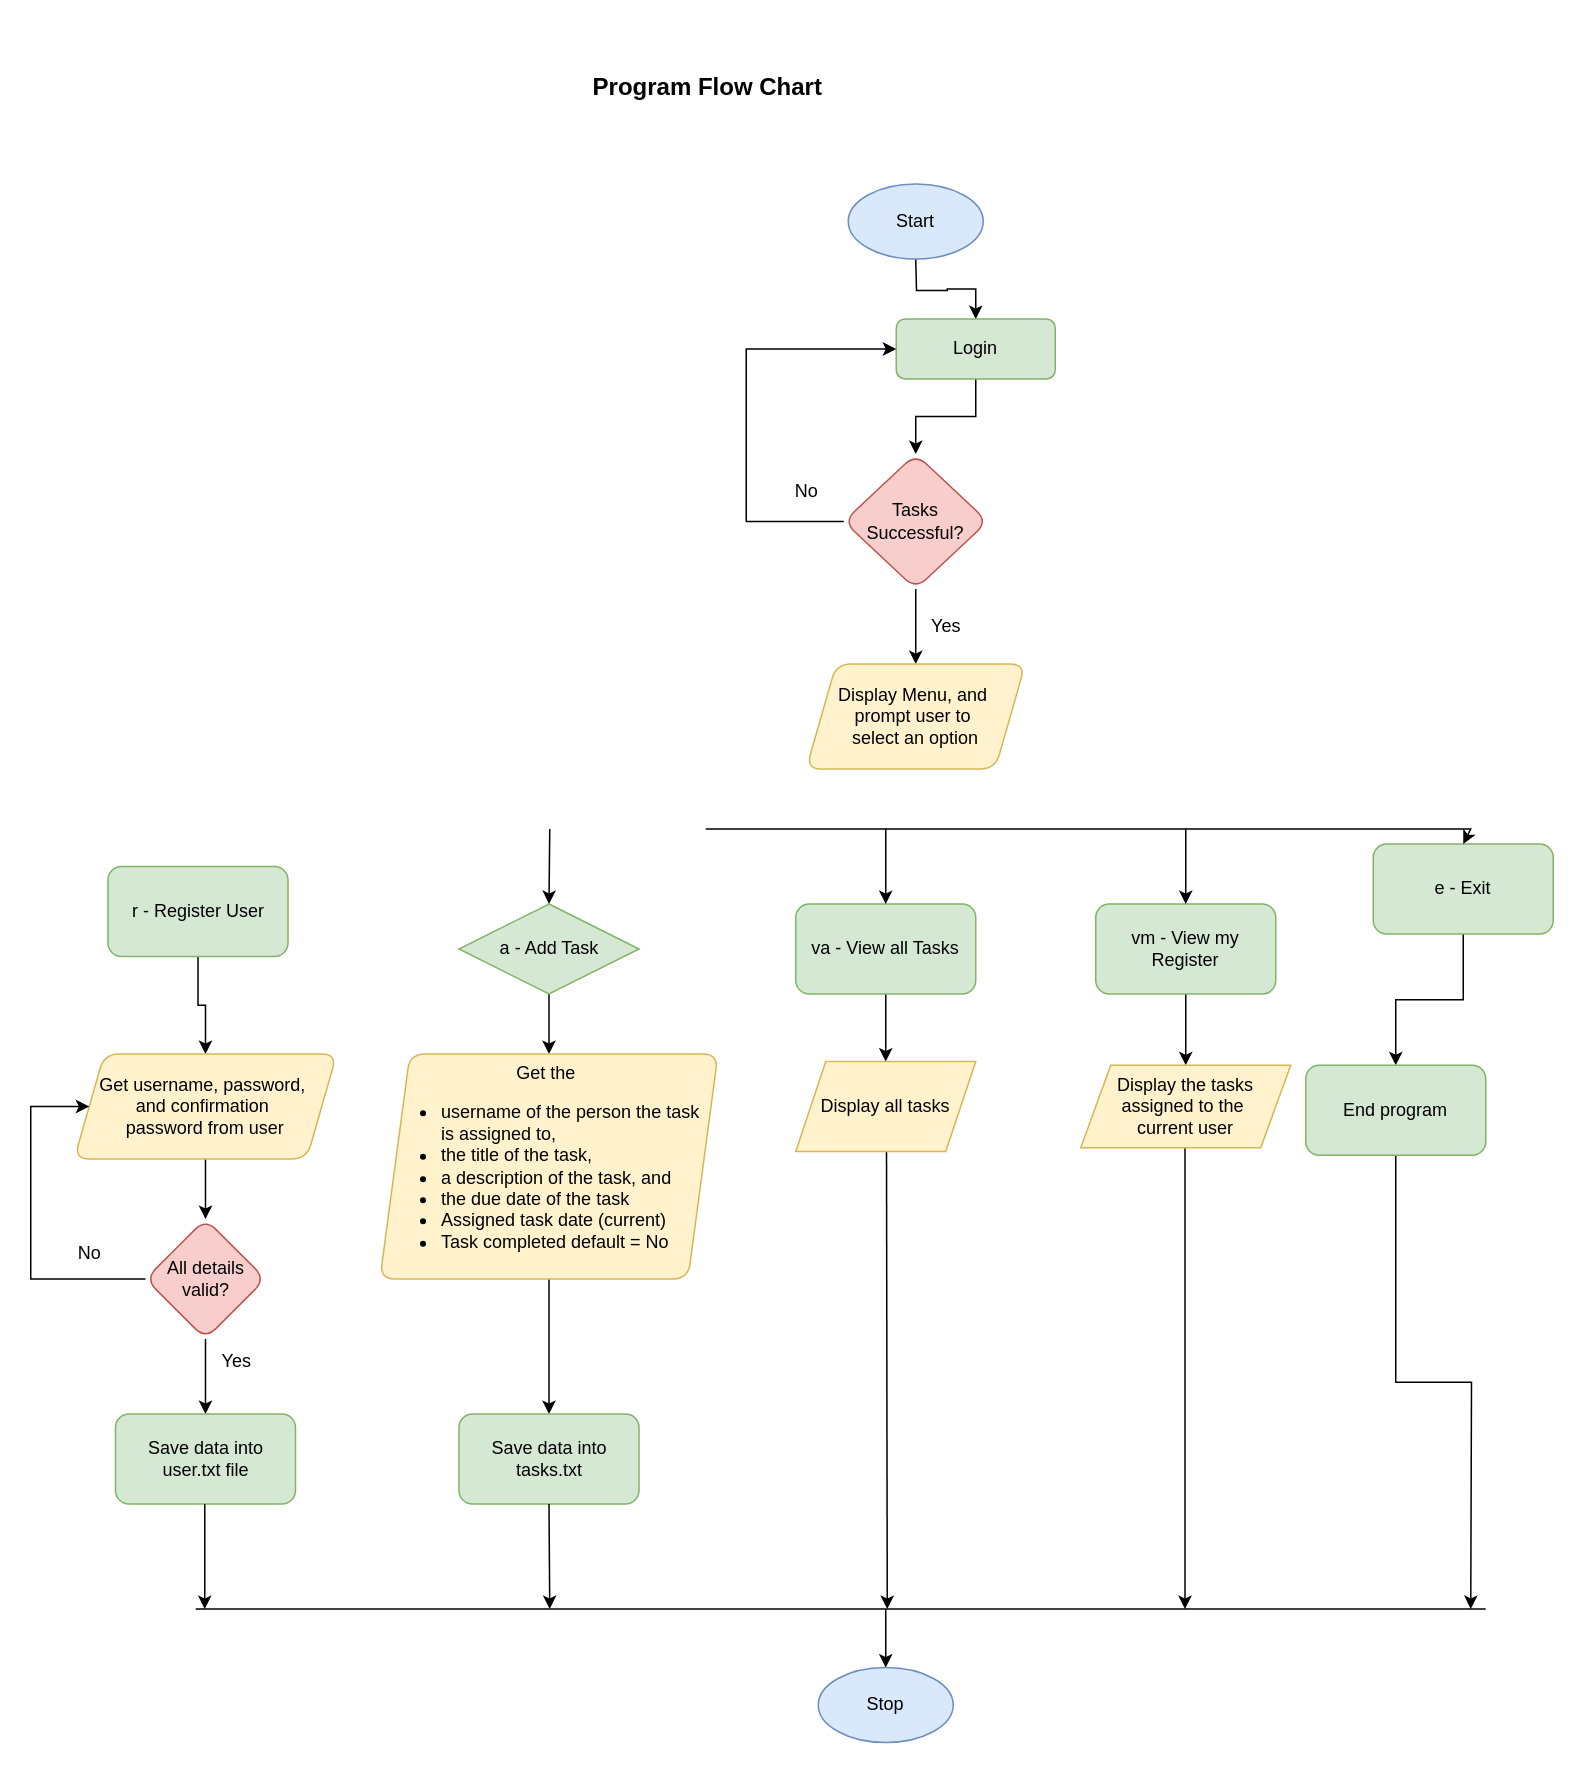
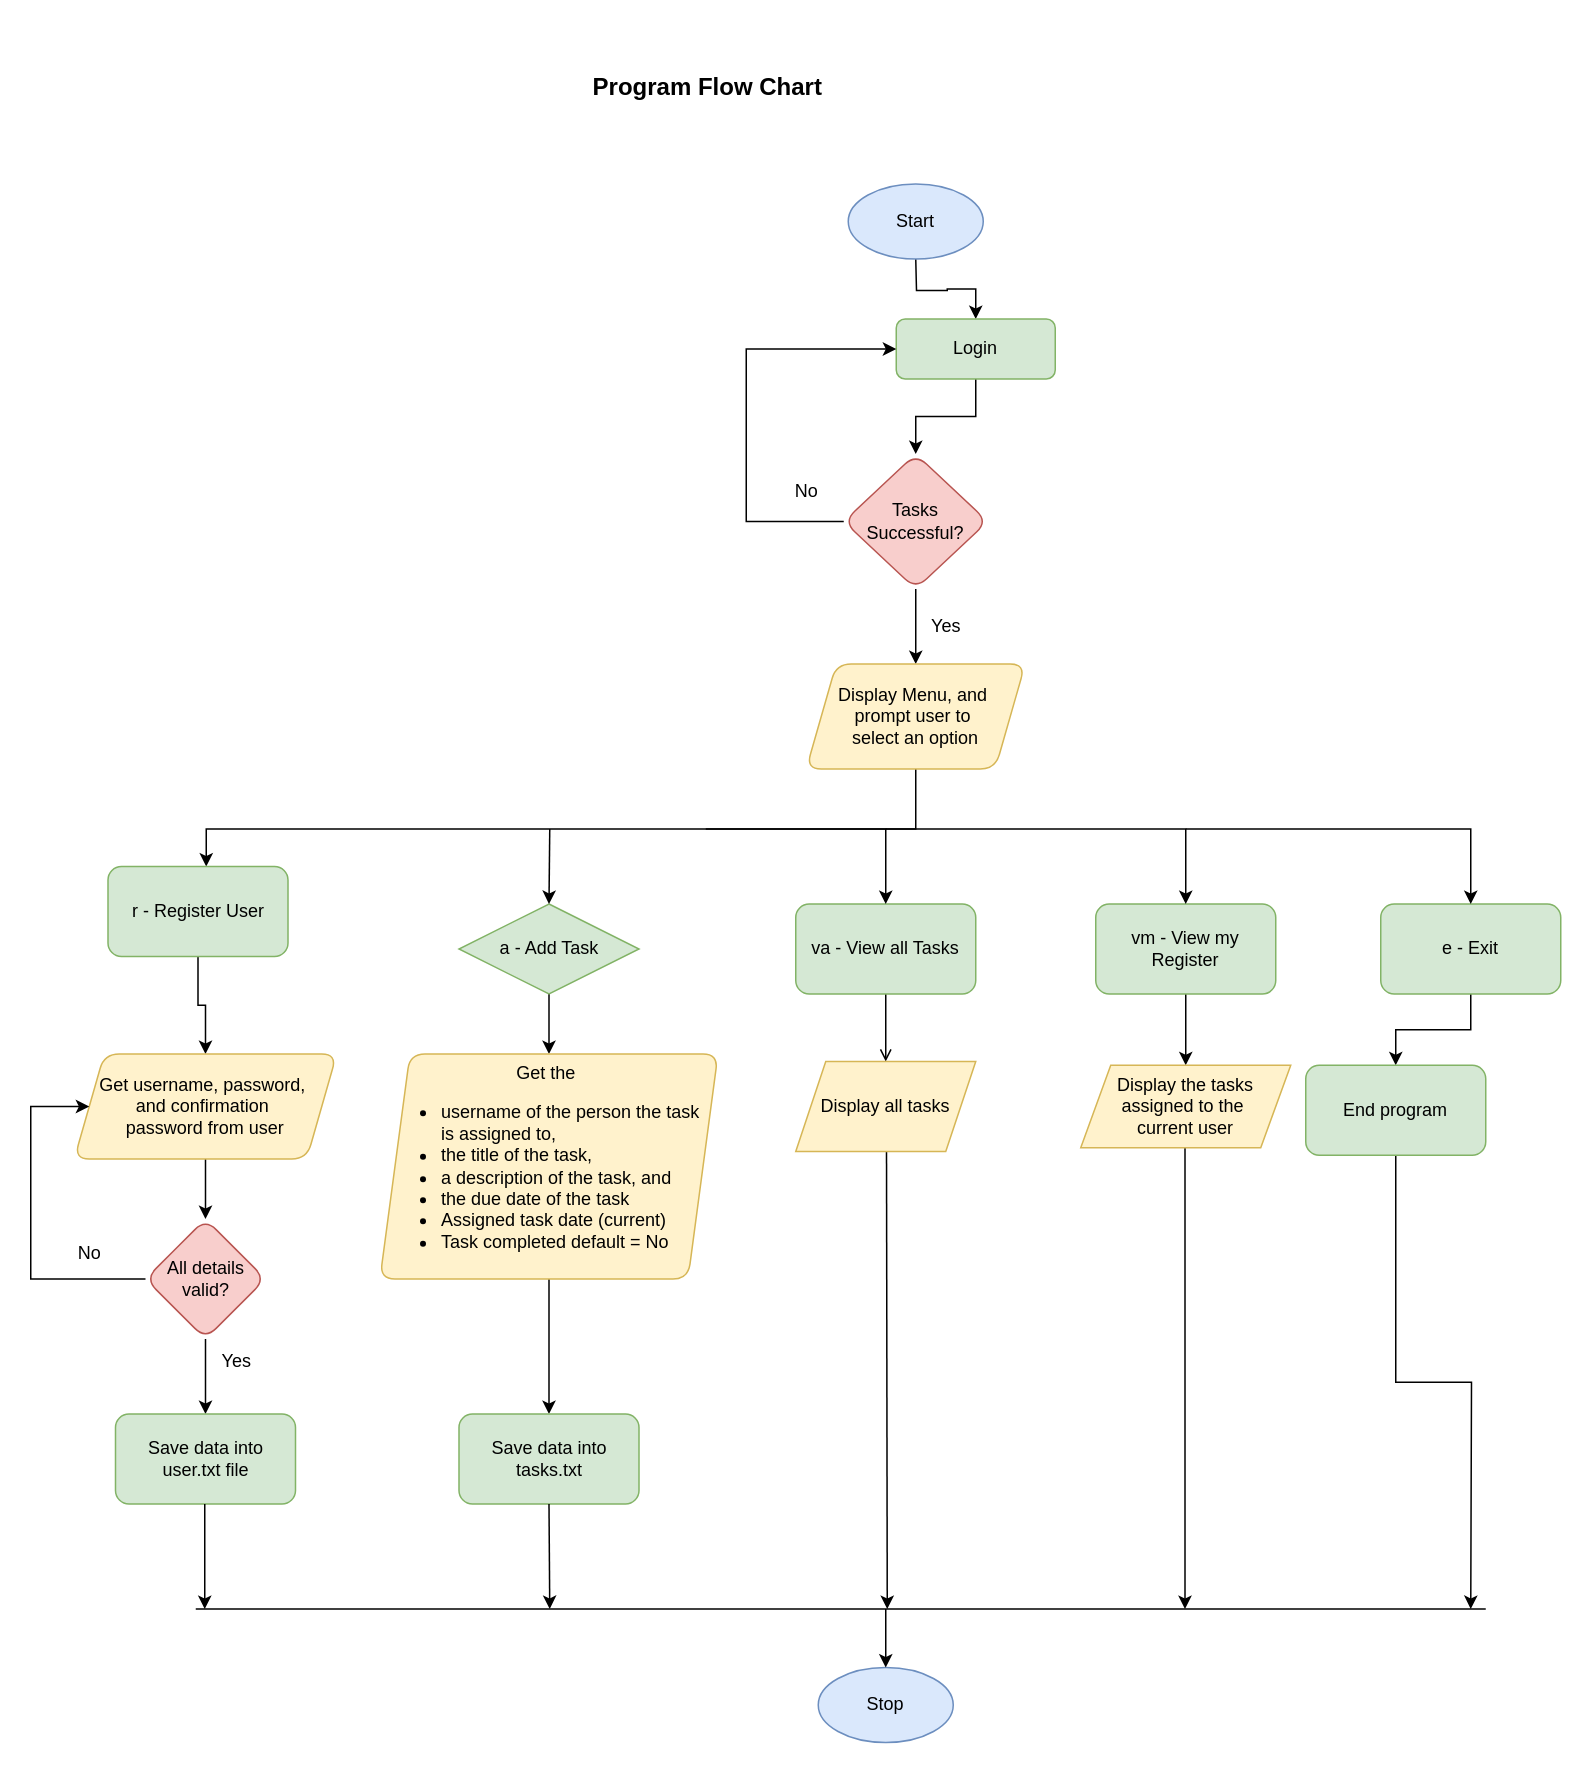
  <mxCell id="0" />
  <mxCell id="1" parent="0" />
  <mxCell id="2" value="&lt;h1&gt;&lt;b&gt;&lt;font style=&quot;font-size: 16px;&quot;&gt;Program Flow Chart&lt;/font&gt;&lt;/b&gt;&lt;/h1&gt;" style="text;html=1;align=center;verticalAlign=middle;resizable=0;points=[];autosize=1;strokeColor=none;fillColor=none;" vertex="1" parent="1"><mxGeometry x="380.5" y="20" width="180" height="70" as="geometry" /></mxCell>
  <mxCell id="3" value="" style="edgeStyle=orthogonalEdgeStyle;rounded=0;orthogonalLoop=1;jettySize=auto;html=1;" edge="1" parent="1" target="6"><mxGeometry relative="1" as="geometry"><mxPoint x="610" y="172" as="sourcePoint" /></mxGeometry></mxCell>
  <mxCell id="4" value="Start" style="ellipse;whiteSpace=wrap;html=1;fillColor=#dae8fc;strokeColor=#6c8ebf;" vertex="1" parent="1"><mxGeometry x="565" y="122" width="90" height="50" as="geometry" /></mxCell>
  <mxCell id="5" value="" style="edgeStyle=orthogonalEdgeStyle;rounded=0;orthogonalLoop=1;jettySize=auto;html=1;" edge="1" parent="1" source="6" target="9"><mxGeometry relative="1" as="geometry" /></mxCell>
  <mxCell id="6" value="Login" style="rounded=1;whiteSpace=wrap;html=1;fillColor=#d5e8d4;strokeColor=#82b366;" vertex="1" parent="1"><mxGeometry x="597" y="212" width="106" height="40" as="geometry" /></mxCell>
  <mxCell id="7" value="" style="edgeStyle=orthogonalEdgeStyle;rounded=0;orthogonalLoop=1;jettySize=auto;html=1;entryX=0;entryY=0.5;entryDx=0;entryDy=0;" edge="1" parent="1" source="9" target="6"><mxGeometry relative="1" as="geometry"><mxPoint x="496" y="202" as="targetPoint" /><Array as="points"><mxPoint x="497" y="347" /><mxPoint x="497" y="232" /></Array></mxGeometry></mxCell>
  <mxCell id="8" value="" style="edgeStyle=orthogonalEdgeStyle;rounded=0;orthogonalLoop=1;jettySize=auto;html=1;" edge="1" parent="1" source="9" target="12"><mxGeometry relative="1" as="geometry" /></mxCell>
  <mxCell id="9" value="Tasks Successful?" style="rhombus;whiteSpace=wrap;html=1;rounded=1;fillColor=#f8cecc;strokeColor=#b85450;" vertex="1" parent="1"><mxGeometry x="562" y="302" width="96" height="90" as="geometry" /></mxCell>
  <mxCell id="10" value="No" style="text;html=1;align=center;verticalAlign=middle;resizable=0;points=[];autosize=1;strokeColor=none;fillColor=none;" vertex="1" parent="1"><mxGeometry x="517" y="312" width="40" height="30" as="geometry" /></mxCell>
+ <mxCell id="11" value="" style="edgeStyle=orthogonalEdgeStyle;rounded=0;orthogonalLoop=1;jettySize=auto;html=1;exitX=0.5;exitY=1;exitDx=0;exitDy=0;" edge="1" parent="1" source="12" target="15"><mxGeometry relative="1" as="geometry"><Array as="points"><mxPoint x="610" y="552" /><mxPoint x="137" y="552" /></Array></mxGeometry></mxCell>
  <mxCell id="12" value="Display Menu, and&amp;nbsp;&lt;div&gt;prompt user to&amp;nbsp;&lt;/div&gt;&lt;div&gt;select an option&lt;/div&gt;" style="shape=parallelogram;perimeter=parallelogramPerimeter;whiteSpace=wrap;html=1;fixedSize=1;rounded=1;fillColor=#fff2cc;strokeColor=#d6b656;" vertex="1" parent="1"><mxGeometry x="537" y="442" width="146" height="70" as="geometry" /></mxCell>
  <mxCell id="13" value="Yes" style="text;html=1;align=center;verticalAlign=middle;resizable=0;points=[];autosize=1;strokeColor=none;fillColor=none;" vertex="1" parent="1"><mxGeometry x="610" y="402" width="40" height="30" as="geometry" /></mxCell>
  <mxCell id="14" value="" style="edgeStyle=orthogonalEdgeStyle;rounded=0;orthogonalLoop=1;jettySize=auto;html=1;" edge="1" parent="1" source="15" target="17"><mxGeometry relative="1" as="geometry" /></mxCell>
  <mxCell id="15" value="r - Register User" style="whiteSpace=wrap;html=1;rounded=1;fillColor=#d5e8d4;strokeColor=#82b366;" vertex="1" parent="1"><mxGeometry x="71.5" y="577" width="120" height="60" as="geometry" /></mxCell>
  <mxCell id="16" value="" style="edgeStyle=orthogonalEdgeStyle;rounded=0;orthogonalLoop=1;jettySize=auto;html=1;" edge="1" parent="1" source="17" target="20"><mxGeometry relative="1" as="geometry" /></mxCell>
  <mxCell id="17" value="Get username, password,&amp;nbsp;&lt;div&gt;and confirmation&amp;nbsp;&lt;div&gt;password from user&lt;/div&gt;&lt;/div&gt;" style="shape=parallelogram;perimeter=parallelogramPerimeter;whiteSpace=wrap;html=1;fixedSize=1;rounded=1;fillColor=#fff2cc;strokeColor=#d6b656;" vertex="1" parent="1"><mxGeometry x="49" y="702" width="175" height="70" as="geometry" /></mxCell>
  <mxCell id="18" value="" style="edgeStyle=orthogonalEdgeStyle;rounded=0;orthogonalLoop=1;jettySize=auto;html=1;" edge="1" parent="1" source="20" target="21"><mxGeometry relative="1" as="geometry" /></mxCell>
  <mxCell id="19" value="" style="edgeStyle=orthogonalEdgeStyle;rounded=0;orthogonalLoop=1;jettySize=auto;html=1;entryX=0;entryY=0.5;entryDx=0;entryDy=0;" edge="1" parent="1" source="20" target="17"><mxGeometry relative="1" as="geometry"><mxPoint x="19" y="722" as="targetPoint" /><Array as="points"><mxPoint x="20" y="852" /><mxPoint x="20" y="737" /></Array></mxGeometry></mxCell>
  <mxCell id="20" value="All details valid?" style="rhombus;whiteSpace=wrap;html=1;rounded=1;fillColor=#f8cecc;strokeColor=#b85450;" vertex="1" parent="1"><mxGeometry x="96.5" y="812" width="80" height="80" as="geometry" /></mxCell>
  <mxCell id="21" value="Save data into user.txt file" style="whiteSpace=wrap;html=1;rounded=1;fillColor=#d5e8d4;strokeColor=#82b366;" vertex="1" parent="1"><mxGeometry x="76.5" y="942" width="120" height="60" as="geometry" /></mxCell>
  <mxCell id="22" value="Yes" style="text;html=1;align=center;verticalAlign=middle;resizable=0;points=[];autosize=1;strokeColor=none;fillColor=none;" vertex="1" parent="1"><mxGeometry x="136.5" y="892" width="40" height="30" as="geometry" /></mxCell>
  <mxCell id="23" value="No" style="text;html=1;align=center;verticalAlign=middle;resizable=0;points=[];autosize=1;strokeColor=none;fillColor=none;" vertex="1" parent="1"><mxGeometry x="39" y="820" width="40" height="30" as="geometry" /></mxCell>
  <mxCell id="24" value="" style="edgeStyle=orthogonalEdgeStyle;rounded=0;orthogonalLoop=1;jettySize=auto;html=1;" edge="1" parent="1" source="25" target="28"><mxGeometry relative="1" as="geometry" /></mxCell>
  <mxCell id="25" value="a - Add Task" style="rhombus;whiteSpace=wrap;html=1;fillColor=#d5e8d4;strokeColor=#82b366;" vertex="1" parent="1"><mxGeometry x="305.5" y="602" width="120" height="60" as="geometry" /></mxCell>
  <mxCell id="26" value="" style="endArrow=classic;html=1;rounded=0;entryX=0.5;entryY=0;entryDx=0;entryDy=0;" edge="1" parent="1" target="25"><mxGeometry width="50" height="50" relative="1" as="geometry"><mxPoint x="366" y="552" as="sourcePoint" /><mxPoint x="440" y="642" as="targetPoint" /></mxGeometry></mxCell>
  <mxCell id="27" value="" style="edgeStyle=orthogonalEdgeStyle;rounded=0;orthogonalLoop=1;jettySize=auto;html=1;" edge="1" parent="1" source="28" target="29"><mxGeometry relative="1" as="geometry" /></mxCell>
  <mxCell id="28" value="&lt;div&gt;Get the&amp;nbsp;&lt;/div&gt;&lt;div&gt;&lt;ul&gt;&lt;li style=&quot;text-align: left;&quot;&gt;username of the person the task is assigned to,&amp;nbsp;&lt;/li&gt;&lt;li style=&quot;text-align: left;&quot;&gt;the title of&amp;nbsp;&lt;span style=&quot;background-color: initial;&quot;&gt;the task,&amp;nbsp;&lt;/span&gt;&lt;/li&gt;&lt;li style=&quot;text-align: left;&quot;&gt;&lt;span style=&quot;background-color: initial;&quot;&gt;a description of the task, and&lt;/span&gt;&lt;/li&gt;&lt;li style=&quot;text-align: left;&quot;&gt;the due date of the task&lt;/li&gt;&lt;li style=&quot;text-align: left;&quot;&gt;Assigned task date (current)&lt;/li&gt;&lt;li style=&quot;text-align: left;&quot;&gt;Task completed default = No&lt;/li&gt;&lt;/ul&gt;&lt;/div&gt;" style="shape=parallelogram;perimeter=parallelogramPerimeter;whiteSpace=wrap;html=1;fixedSize=1;rounded=1;align=center;fillColor=#fff2cc;strokeColor=#d6b656;" vertex="1" parent="1"><mxGeometry x="252.81" y="702" width="225.37" height="150" as="geometry" /></mxCell>
  <mxCell id="29" value="Save data into tasks.txt" style="whiteSpace=wrap;html=1;rounded=1;fillColor=#d5e8d4;strokeColor=#82b366;" vertex="1" parent="1"><mxGeometry x="305.505" y="942" width="120" height="60" as="geometry" /></mxCell>
- <mxCell id="30" value="" style="edgeStyle=orthogonalEdgeStyle;rounded=0;orthogonalLoop=1;jettySize=auto;html=1;" edge="1" parent="1" source="31" target="45"><mxGeometry relative="1" as="geometry" /></mxCell>
+ <mxCell id="30" value="" style="edgeStyle=orthogonalEdgeStyle;rounded=0;orthogonalLoop=1;jettySize=auto;html=1;endArrow=open;" edge="1" parent="1" source="31" target="45"><mxGeometry relative="1" as="geometry" /></mxCell>
  <mxCell id="31" value="va - View all Tasks" style="whiteSpace=wrap;html=1;rounded=1;fillColor=#d5e8d4;strokeColor=#82b366;" vertex="1" parent="1"><mxGeometry x="530" y="602" width="120" height="60" as="geometry" /></mxCell>
  <mxCell id="32" value="" style="endArrow=classic;html=1;rounded=0;entryX=0.5;entryY=0;entryDx=0;entryDy=0;" edge="1" parent="1" target="31"><mxGeometry width="50" height="50" relative="1" as="geometry"><mxPoint x="470" y="552" as="sourcePoint" /><mxPoint x="580" y="542" as="targetPoint" /><Array as="points"><mxPoint x="590" y="552" /></Array></mxGeometry></mxCell>
  <mxCell id="33" value="" style="edgeStyle=orthogonalEdgeStyle;rounded=0;orthogonalLoop=1;jettySize=auto;html=1;entryX=0.5;entryY=0;entryDx=0;entryDy=0;" edge="1" parent="1" source="34" target="46"><mxGeometry relative="1" as="geometry"><mxPoint x="790" y="702" as="targetPoint" /></mxGeometry></mxCell>
  <mxCell id="34" value="vm - View my Register" style="whiteSpace=wrap;html=1;rounded=1;fillColor=#d5e8d4;strokeColor=#82b366;" vertex="1" parent="1"><mxGeometry x="730" y="602" width="120" height="60" as="geometry" /></mxCell>
  <mxCell id="35" value="" style="endArrow=classic;html=1;rounded=0;entryX=0.5;entryY=0;entryDx=0;entryDy=0;" edge="1" parent="1" target="34"><mxGeometry width="50" height="50" relative="1" as="geometry"><mxPoint x="590" y="552" as="sourcePoint" /><mxPoint x="740" y="527" as="targetPoint" /><Array as="points"><mxPoint x="790" y="552" /></Array></mxGeometry></mxCell>
  <mxCell id="36" value="Stop" style="ellipse;whiteSpace=wrap;html=1;fillColor=#dae8fc;strokeColor=#6c8ebf;" vertex="1" parent="1"><mxGeometry x="545" y="1111" width="90" height="50" as="geometry" /></mxCell>
  <mxCell id="37" value="" style="endArrow=none;html=1;rounded=0;" edge="1" parent="1"><mxGeometry width="50" height="50" relative="1" as="geometry"><mxPoint x="130" y="1072" as="sourcePoint" /><mxPoint x="990" y="1072" as="targetPoint" /></mxGeometry></mxCell>
  <mxCell id="38" value="" style="endArrow=classic;html=1;rounded=0;entryX=0.5;entryY=0;entryDx=0;entryDy=0;" edge="1" parent="1" target="36"><mxGeometry width="50" height="50" relative="1" as="geometry"><mxPoint x="590" y="1072" as="sourcePoint" /><mxPoint x="440" y="1102" as="targetPoint" /></mxGeometry></mxCell>
  <mxCell id="39" value="" style="endArrow=classic;html=1;rounded=0;exitX=0.5;exitY=1;exitDx=0;exitDy=0;" edge="1" parent="1" source="29"><mxGeometry width="50" height="50" relative="1" as="geometry"><mxPoint x="390" y="1152" as="sourcePoint" /><mxPoint x="366" y="1072" as="targetPoint" /></mxGeometry></mxCell>
  <mxCell id="40" value="" style="endArrow=classic;html=1;rounded=0;" edge="1" parent="1"><mxGeometry width="50" height="50" relative="1" as="geometry"><mxPoint x="136" y="1002" as="sourcePoint" /><mxPoint x="136" y="1072" as="targetPoint" /></mxGeometry></mxCell>
  <mxCell id="41" value="" style="endArrow=classic;html=1;rounded=0;exitX=0.5;exitY=1;exitDx=0;exitDy=0;" edge="1" parent="1"><mxGeometry width="50" height="50" relative="1" as="geometry"><mxPoint x="590.5" y="762" as="sourcePoint" /><mxPoint x="591" y="1072" as="targetPoint" /></mxGeometry></mxCell>
  <mxCell id="42" value="" style="endArrow=classic;html=1;rounded=0;exitX=0.5;exitY=1;exitDx=0;exitDy=0;" edge="1" parent="1"><mxGeometry width="50" height="50" relative="1" as="geometry"><mxPoint x="789.5" y="762" as="sourcePoint" /><mxPoint x="789.5" y="1072" as="targetPoint" /></mxGeometry></mxCell>
  <mxCell id="43" value="" style="edgeStyle=orthogonalEdgeStyle;rounded=0;orthogonalLoop=1;jettySize=auto;html=1;" edge="1" parent="1" source="44" target="48"><mxGeometry relative="1" as="geometry" /></mxCell>
- <mxCell id="44" value="e - Exit" style="whiteSpace=wrap;html=1;rounded=1;fillColor=#d5e8d4;strokeColor=#82b366;" vertex="1" parent="1"><mxGeometry x="915" y="562" width="120" height="60" as="geometry" /></mxCell>
+ <mxCell id="44" value="e - Exit" style="whiteSpace=wrap;html=1;rounded=1;fillColor=#d5e8d4;strokeColor=#82b366;" vertex="1" parent="1"><mxGeometry x="920" y="602" width="120" height="60" as="geometry" /></mxCell>
  <mxCell id="45" value="Display all tasks" style="shape=parallelogram;perimeter=parallelogramPerimeter;whiteSpace=wrap;html=1;fixedSize=1;fillColor=#fff2cc;strokeColor=#d6b656;" vertex="1" parent="1"><mxGeometry x="530" y="707" width="120" height="60" as="geometry" /></mxCell>
  <mxCell id="46" value="Display the tasks assigned to the&amp;nbsp;&lt;div&gt;current user&lt;/div&gt;" style="shape=parallelogram;perimeter=parallelogramPerimeter;whiteSpace=wrap;html=1;fixedSize=1;fillColor=#fff2cc;strokeColor=#d6b656;" vertex="1" parent="1"><mxGeometry x="720" y="709.5" width="140" height="55" as="geometry" /></mxCell>
  <mxCell id="47" value="" style="edgeStyle=orthogonalEdgeStyle;rounded=0;orthogonalLoop=1;jettySize=auto;html=1;" edge="1" parent="1" source="48"><mxGeometry relative="1" as="geometry"><mxPoint x="980" y="1072" as="targetPoint" /></mxGeometry></mxCell>
  <mxCell id="48" value="End program" style="whiteSpace=wrap;html=1;rounded=1;fillColor=#d5e8d4;strokeColor=#82b366;" vertex="1" parent="1"><mxGeometry x="870" y="709.5" width="120" height="60" as="geometry" /></mxCell>
  <mxCell id="49" value="" style="endArrow=classic;html=1;rounded=0;entryX=0.5;entryY=0;entryDx=0;entryDy=0;" edge="1" parent="1" target="44"><mxGeometry width="50" height="50" relative="1" as="geometry"><mxPoint x="790" y="552" as="sourcePoint" /><mxPoint x="970" y="492" as="targetPoint" /><Array as="points"><mxPoint x="980" y="552" /></Array></mxGeometry></mxCell>
